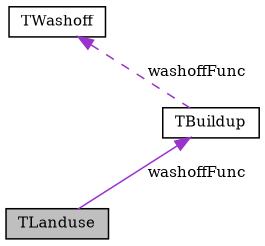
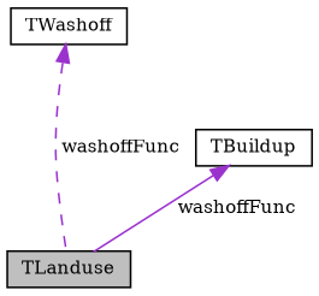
  digraph {
    fontname="DejaVu Serif"
    node [color=black fillcolor=white fontname="DejaVu Serif" fontsize=10 shape=record style=filled]
    edge [color=darkorchid3 dir=back fontname="DejaVu Serif" fontsize=10 labelfontname=Helvetica labelfontsize=10]
    n1 [fillcolor=grey75 fontcolor=black height=0.2 label=TLanduse width=0.4]
    n2 [height=0.2 label=TWashoff width=0.4]
    n3 [height=0.2 label=TBuildup width=0.4]
-   n2 -> n3 [label=" washoffFunc" style=dashed]
+   n2 -> n1 [label=" washoffFunc" style=dashed]
    n3 -> n1 [label=" washoffFunc" style=solid]
  }
